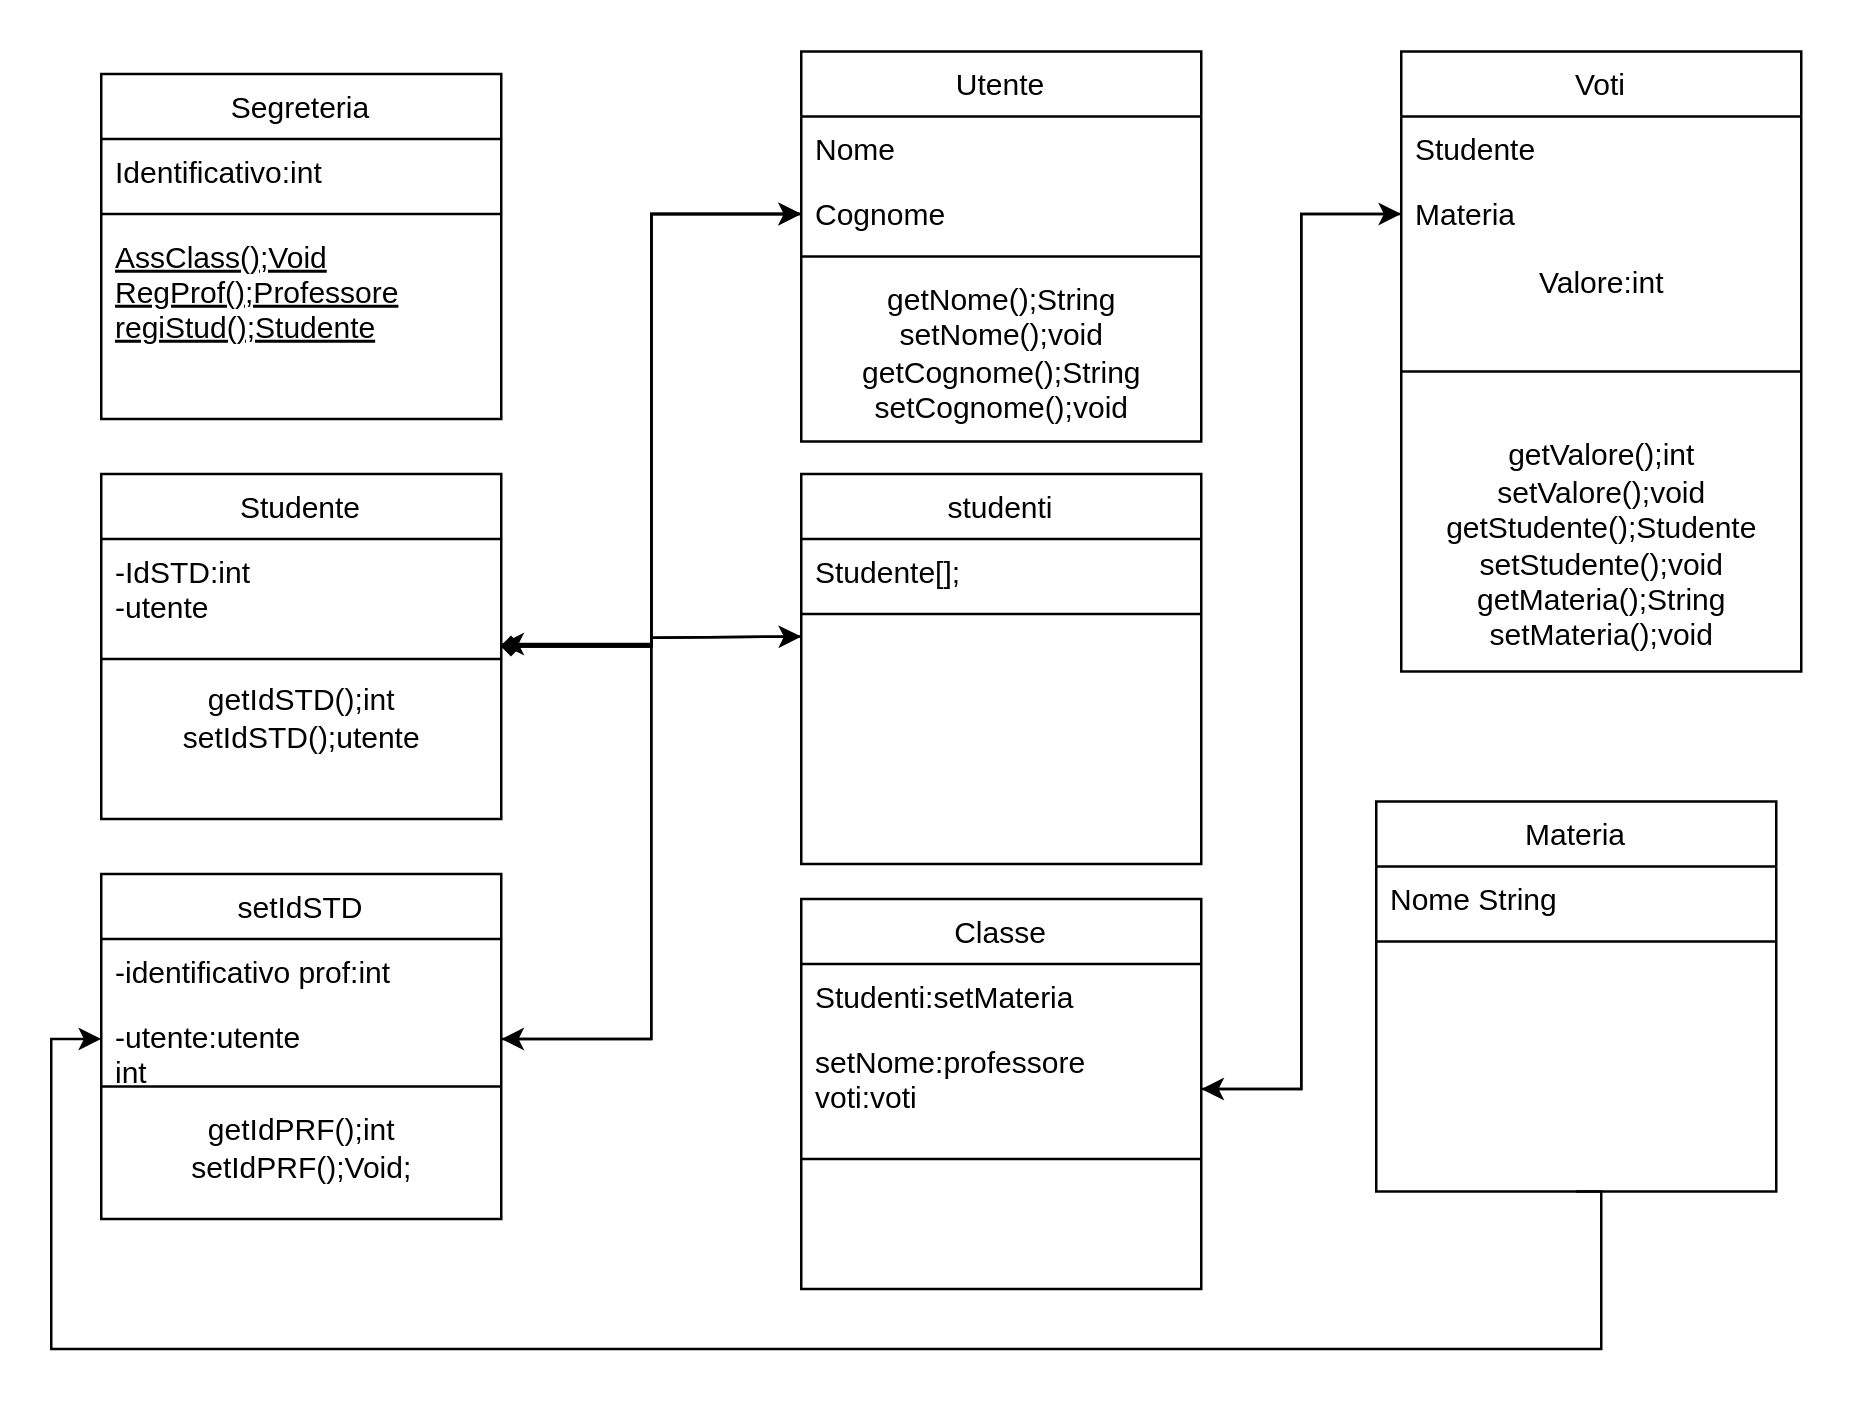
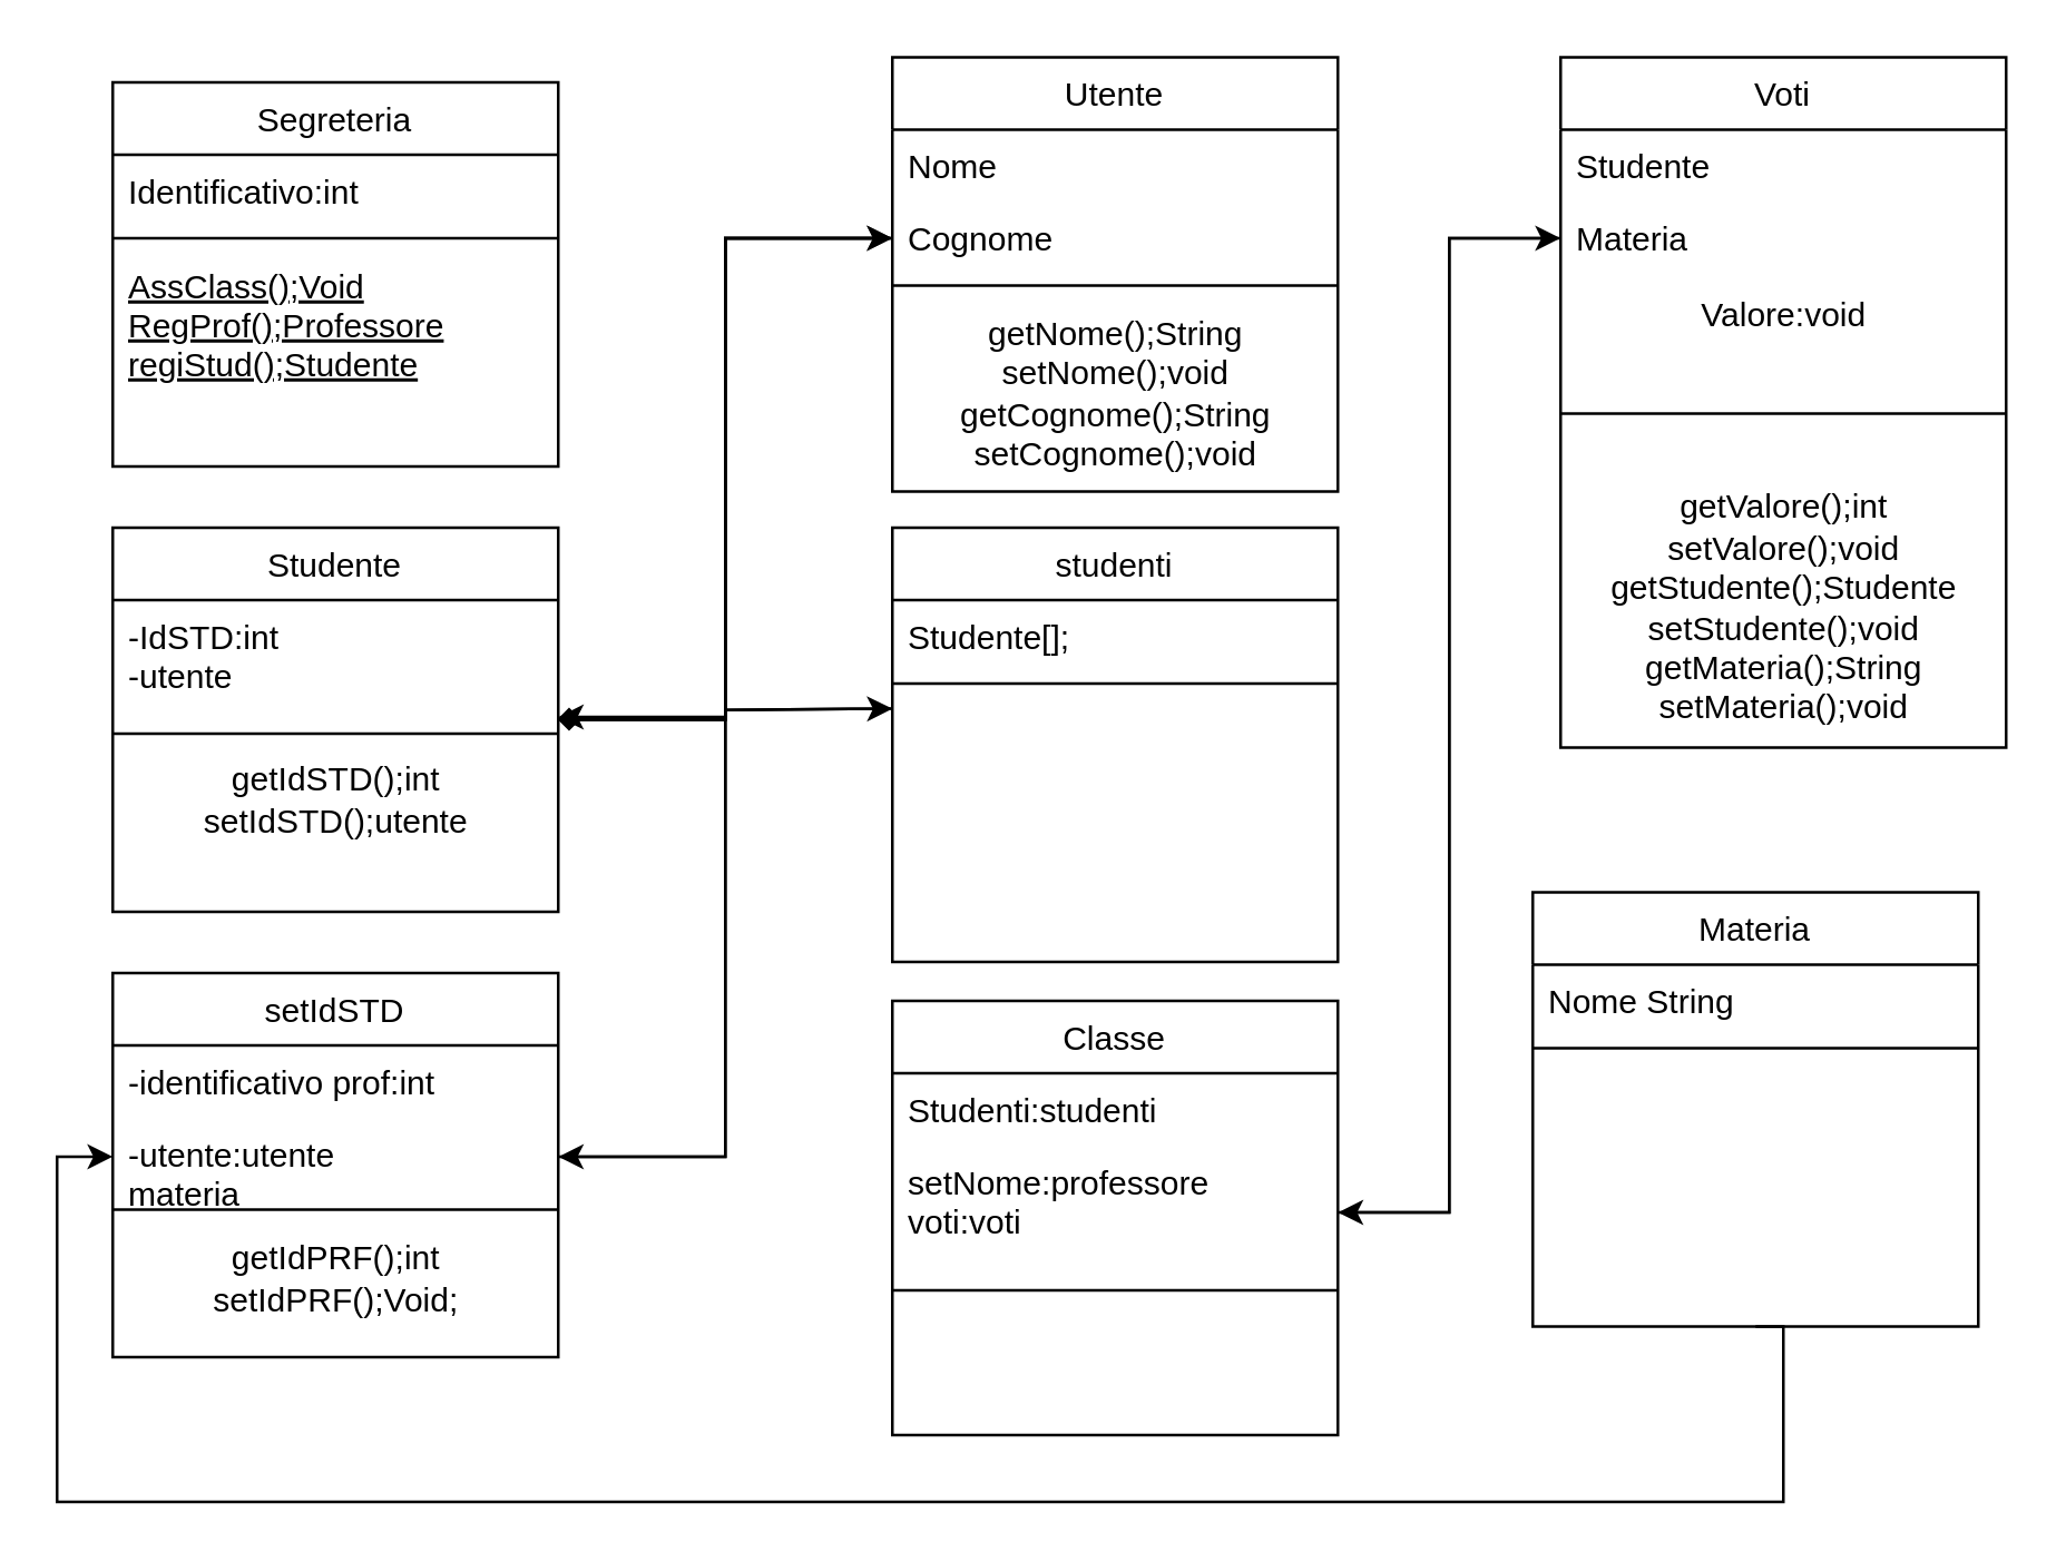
  <mxCell id="0" />
  <mxCell id="1" parent="0" />
  <mxCell id="2" style="edgeStyle=orthogonalEdgeStyle;rounded=0;orthogonalLoop=1;jettySize=auto;html=1;exitX=1;exitY=0.5;exitDx=0;exitDy=0;entryX=0;entryY=0.5;entryDx=0;entryDy=0;" edge="1" parent="1" source="4" target="10"><mxGeometry relative="1" as="geometry" /></mxCell>
  <mxCell id="3" style="edgeStyle=orthogonalEdgeStyle;rounded=0;orthogonalLoop=1;jettySize=auto;html=1;exitX=1;exitY=0.5;exitDx=0;exitDy=0;entryX=0;entryY=0.5;entryDx=0;entryDy=0;" edge="1" parent="1" source="4"><mxGeometry relative="1" as="geometry"><mxPoint x="320" y="254" as="targetPoint" /></mxGeometry></mxCell>
  <mxCell id="4" value="Studente" style="swimlane;fontStyle=0;align=center;verticalAlign=top;childLayout=stackLayout;horizontal=1;startSize=26;horizontalStack=0;resizeParent=1;resizeLast=0;collapsible=1;marginBottom=0;rounded=0;shadow=0;strokeWidth=1;" vertex="1" parent="1"><mxGeometry x="40" y="189" width="160" height="138" as="geometry"><mxRectangle x="130" y="380" width="160" height="26" as="alternateBounds" /></mxGeometry></mxCell>
  <mxCell id="5" value="-IdSTD:int&#10;-utente&#10;" style="text;align=left;verticalAlign=top;spacingLeft=4;spacingRight=4;overflow=hidden;rotatable=0;points=[[0,0.5],[1,0.5]];portConstraint=eastwest;" vertex="1" parent="4"><mxGeometry y="26" width="160" height="44" as="geometry" /></mxCell>
  <mxCell id="6" value="" style="line;html=1;strokeWidth=1;align=left;verticalAlign=middle;spacingTop=-1;spacingLeft=3;spacingRight=3;rotatable=0;labelPosition=right;points=[];portConstraint=eastwest;" vertex="1" parent="4"><mxGeometry y="70" width="160" height="8" as="geometry" /></mxCell>
  <mxCell id="7" value="&lt;div&gt;getIdSTD();int&lt;/div&gt;&lt;div&gt;setIdSTD();utente&lt;br&gt;&lt;/div&gt;" style="text;html=1;align=center;verticalAlign=middle;resizable=0;points=[];autosize=1;strokeColor=none;fillColor=none;" vertex="1" parent="4"><mxGeometry y="78" width="160" height="40" as="geometry" /></mxCell>
  <mxCell id="8" value="Utente" style="swimlane;fontStyle=0;align=center;verticalAlign=top;childLayout=stackLayout;horizontal=1;startSize=26;horizontalStack=0;resizeParent=1;resizeLast=0;collapsible=1;marginBottom=0;rounded=0;shadow=0;strokeWidth=1;" vertex="1" parent="1"><mxGeometry x="320" y="20" width="160" height="156" as="geometry"><mxRectangle x="130" y="380" width="160" height="26" as="alternateBounds" /></mxGeometry></mxCell>
  <mxCell id="9" value="Nome" style="text;align=left;verticalAlign=top;spacingLeft=4;spacingRight=4;overflow=hidden;rotatable=0;points=[[0,0.5],[1,0.5]];portConstraint=eastwest;" vertex="1" parent="8"><mxGeometry y="26" width="160" height="26" as="geometry" /></mxCell>
  <mxCell id="10" value="Cognome" style="text;align=left;verticalAlign=top;spacingLeft=4;spacingRight=4;overflow=hidden;rotatable=0;points=[[0,0.5],[1,0.5]];portConstraint=eastwest;rounded=0;shadow=0;html=0;" vertex="1" parent="8"><mxGeometry y="52" width="160" height="26" as="geometry" /></mxCell>
  <mxCell id="11" value="" style="line;html=1;strokeWidth=1;align=left;verticalAlign=middle;spacingTop=-1;spacingLeft=3;spacingRight=3;rotatable=0;labelPosition=right;points=[];portConstraint=eastwest;" vertex="1" parent="8"><mxGeometry y="78" width="160" height="8" as="geometry" /></mxCell>
  <mxCell id="12" value="&lt;div&gt;getNome();String&lt;/div&gt;&lt;div&gt;setNome();void&lt;/div&gt;&lt;div&gt;getCognome();String&lt;/div&gt;&lt;div&gt;setCognome();void&lt;/div&gt;" style="text;html=1;align=center;verticalAlign=middle;resizable=0;points=[];autosize=1;strokeColor=none;fillColor=none;" vertex="1" parent="8"><mxGeometry y="86" width="160" height="70" as="geometry" /></mxCell>
  <mxCell id="13" value="setIdSTD" style="swimlane;fontStyle=0;align=center;verticalAlign=top;childLayout=stackLayout;horizontal=1;startSize=26;horizontalStack=0;resizeParent=1;resizeLast=0;collapsible=1;marginBottom=0;rounded=0;shadow=0;strokeWidth=1;" vertex="1" parent="1"><mxGeometry x="40" y="349" width="160" height="138" as="geometry"><mxRectangle x="130" y="380" width="160" height="26" as="alternateBounds" /></mxGeometry></mxCell>
  <mxCell id="14" value="-identificativo prof:int" style="text;align=left;verticalAlign=top;spacingLeft=4;spacingRight=4;overflow=hidden;rotatable=0;points=[[0,0.5],[1,0.5]];portConstraint=eastwest;" vertex="1" parent="13"><mxGeometry y="26" width="160" height="26" as="geometry" /></mxCell>
- <mxCell id="15" value="-utente:utente&#10;int&#10;" style="text;align=left;verticalAlign=top;spacingLeft=4;spacingRight=4;overflow=hidden;rotatable=0;points=[[0,0.5],[1,0.5]];portConstraint=eastwest;rounded=0;shadow=0;html=0;" vertex="1" parent="13"><mxGeometry y="52" width="160" height="28" as="geometry" /></mxCell>
+ <mxCell id="15" value="-utente:utente&#10;materia&#10;" style="text;align=left;verticalAlign=top;spacingLeft=4;spacingRight=4;overflow=hidden;rotatable=0;points=[[0,0.5],[1,0.5]];portConstraint=eastwest;rounded=0;shadow=0;html=0;" vertex="1" parent="13"><mxGeometry y="52" width="160" height="28" as="geometry" /></mxCell>
  <mxCell id="16" value="" style="line;html=1;strokeWidth=1;align=left;verticalAlign=middle;spacingTop=-1;spacingLeft=3;spacingRight=3;rotatable=0;labelPosition=right;points=[];portConstraint=eastwest;" vertex="1" parent="13"><mxGeometry y="80" width="160" height="10" as="geometry" /></mxCell>
  <mxCell id="17" value="getIdPRF();int&lt;br&gt;setIdPRF();Void;" style="text;html=1;align=center;verticalAlign=middle;resizable=0;points=[];autosize=1;strokeColor=none;fillColor=none;" vertex="1" parent="13"><mxGeometry y="90" width="160" height="40" as="geometry" /></mxCell>
  <mxCell id="18" value="Segreteria" style="swimlane;fontStyle=0;align=center;verticalAlign=top;childLayout=stackLayout;horizontal=1;startSize=26;horizontalStack=0;resizeParent=1;resizeLast=0;collapsible=1;marginBottom=0;rounded=0;shadow=0;strokeWidth=1;" vertex="1" parent="1"><mxGeometry x="40" y="29" width="160" height="138" as="geometry"><mxRectangle x="130" y="380" width="160" height="26" as="alternateBounds" /></mxGeometry></mxCell>
  <mxCell id="19" value="Identificativo:int" style="text;align=left;verticalAlign=top;spacingLeft=4;spacingRight=4;overflow=hidden;rotatable=0;points=[[0,0.5],[1,0.5]];portConstraint=eastwest;" vertex="1" parent="18"><mxGeometry y="26" width="160" height="26" as="geometry" /></mxCell>
  <mxCell id="20" value="" style="line;html=1;strokeWidth=1;align=left;verticalAlign=middle;spacingTop=-1;spacingLeft=3;spacingRight=3;rotatable=0;labelPosition=right;points=[];portConstraint=eastwest;" vertex="1" parent="18"><mxGeometry y="52" width="160" height="8" as="geometry" /></mxCell>
  <mxCell id="21" value="AssClass();Void&#10;RegProf();Professore&#10;regiStud();Studente&#10;" style="text;align=left;verticalAlign=top;spacingLeft=4;spacingRight=4;overflow=hidden;rotatable=0;points=[[0,0.5],[1,0.5]];portConstraint=eastwest;fontStyle=4" vertex="1" parent="18"><mxGeometry y="60" width="160" height="70" as="geometry" /></mxCell>
  <mxCell id="22" style="edgeStyle=orthogonalEdgeStyle;rounded=0;orthogonalLoop=1;jettySize=auto;html=1;exitX=0;exitY=0.5;exitDx=0;exitDy=0;entryX=0.998;entryY=0.973;entryDx=0;entryDy=0;entryPerimeter=0;endArrow=diamond;" edge="1" parent="1" source="10" target="5"><mxGeometry relative="1" as="geometry" /></mxCell>
  <mxCell id="23" style="edgeStyle=orthogonalEdgeStyle;rounded=0;orthogonalLoop=1;jettySize=auto;html=1;exitX=1;exitY=0.5;exitDx=0;exitDy=0;" edge="1" parent="1" source="15" target="10"><mxGeometry relative="1" as="geometry" /></mxCell>
  <mxCell id="24" style="edgeStyle=orthogonalEdgeStyle;rounded=0;orthogonalLoop=1;jettySize=auto;html=1;exitX=0;exitY=0.5;exitDx=0;exitDy=0;entryX=1;entryY=0.5;entryDx=0;entryDy=0;" edge="1" parent="1" source="10" target="15"><mxGeometry relative="1" as="geometry" /></mxCell>
  <mxCell id="25" value="Classe" style="swimlane;fontStyle=0;align=center;verticalAlign=top;childLayout=stackLayout;horizontal=1;startSize=26;horizontalStack=0;resizeParent=1;resizeLast=0;collapsible=1;marginBottom=0;rounded=0;shadow=0;strokeWidth=1;" vertex="1" parent="1"><mxGeometry x="320" y="359" width="160" height="156" as="geometry"><mxRectangle x="130" y="380" width="160" height="26" as="alternateBounds" /></mxGeometry></mxCell>
- <mxCell id="26" value="Studenti:setMateria" style="text;align=left;verticalAlign=top;spacingLeft=4;spacingRight=4;overflow=hidden;rotatable=0;points=[[0,0.5],[1,0.5]];portConstraint=eastwest;" vertex="1" parent="25"><mxGeometry y="26" width="160" height="26" as="geometry" /></mxCell>
+ <mxCell id="26" value="Studenti:studenti" style="text;align=left;verticalAlign=top;spacingLeft=4;spacingRight=4;overflow=hidden;rotatable=0;points=[[0,0.5],[1,0.5]];portConstraint=eastwest;" vertex="1" parent="25"><mxGeometry y="26" width="160" height="26" as="geometry" /></mxCell>
  <mxCell id="27" value="setNome:professore&#10;voti:voti&#10;" style="text;align=left;verticalAlign=top;spacingLeft=4;spacingRight=4;overflow=hidden;rotatable=0;points=[[0,0.5],[1,0.5]];portConstraint=eastwest;rounded=0;shadow=0;html=0;" vertex="1" parent="25"><mxGeometry y="52" width="160" height="48" as="geometry" /></mxCell>
  <mxCell id="28" value="" style="line;html=1;strokeWidth=1;align=left;verticalAlign=middle;spacingTop=-1;spacingLeft=3;spacingRight=3;rotatable=0;labelPosition=right;points=[];portConstraint=eastwest;" vertex="1" parent="25"><mxGeometry y="100" width="160" height="8" as="geometry" /></mxCell>
  <mxCell id="29" value="studenti" style="swimlane;fontStyle=0;align=center;verticalAlign=top;childLayout=stackLayout;horizontal=1;startSize=26;horizontalStack=0;resizeParent=1;resizeLast=0;collapsible=1;marginBottom=0;rounded=0;shadow=0;strokeWidth=1;" vertex="1" parent="1"><mxGeometry x="320" y="189" width="160" height="156" as="geometry"><mxRectangle x="130" y="380" width="160" height="26" as="alternateBounds" /></mxGeometry></mxCell>
  <mxCell id="30" value="Studente[];" style="text;align=left;verticalAlign=top;spacingLeft=4;spacingRight=4;overflow=hidden;rotatable=0;points=[[0,0.5],[1,0.5]];portConstraint=eastwest;" vertex="1" parent="29"><mxGeometry y="26" width="160" height="26" as="geometry" /></mxCell>
  <mxCell id="31" value="" style="line;html=1;strokeWidth=1;align=left;verticalAlign=middle;spacingTop=-1;spacingLeft=3;spacingRight=3;rotatable=0;labelPosition=right;points=[];portConstraint=eastwest;" vertex="1" parent="29"><mxGeometry y="52" width="160" height="8" as="geometry" /></mxCell>
  <mxCell id="32" style="edgeStyle=orthogonalEdgeStyle;rounded=0;orthogonalLoop=1;jettySize=auto;html=1;exitX=0;exitY=0.5;exitDx=0;exitDy=0;entryX=1;entryY=0.955;entryDx=0;entryDy=0;entryPerimeter=0;" edge="1" parent="1" target="5"><mxGeometry relative="1" as="geometry"><mxPoint x="320" y="254" as="sourcePoint" /></mxGeometry></mxCell>
  <mxCell id="33" value="Voti" style="swimlane;fontStyle=0;align=center;verticalAlign=top;childLayout=stackLayout;horizontal=1;startSize=26;horizontalStack=0;resizeParent=1;resizeLast=0;collapsible=1;marginBottom=0;rounded=0;shadow=0;strokeWidth=1;" vertex="1" parent="1"><mxGeometry x="560" y="20" width="160" height="248" as="geometry"><mxRectangle x="130" y="380" width="160" height="26" as="alternateBounds" /></mxGeometry></mxCell>
  <mxCell id="34" value="Studente" style="text;align=left;verticalAlign=top;spacingLeft=4;spacingRight=4;overflow=hidden;rotatable=0;points=[[0,0.5],[1,0.5]];portConstraint=eastwest;" vertex="1" parent="33"><mxGeometry y="26" width="160" height="26" as="geometry" /></mxCell>
  <mxCell id="35" value="Materia" style="text;align=left;verticalAlign=top;spacingLeft=4;spacingRight=4;overflow=hidden;rotatable=0;points=[[0,0.5],[1,0.5]];portConstraint=eastwest;rounded=0;shadow=0;html=0;" vertex="1" parent="33"><mxGeometry y="52" width="160" height="26" as="geometry" /></mxCell>
- <mxCell id="36" value="Valore:int" style="text;html=1;align=center;verticalAlign=middle;resizable=0;points=[];autosize=1;strokeColor=none;fillColor=none;" vertex="1" parent="33"><mxGeometry y="78" width="160" height="30" as="geometry" /></mxCell>
+ <mxCell id="36" value="Valore:void" style="text;html=1;align=center;verticalAlign=middle;resizable=0;points=[];autosize=1;strokeColor=none;fillColor=none;" vertex="1" parent="33"><mxGeometry y="78" width="160" height="30" as="geometry" /></mxCell>
  <mxCell id="37" value="" style="line;html=1;strokeWidth=1;align=left;verticalAlign=middle;spacingTop=-1;spacingLeft=3;spacingRight=3;rotatable=0;labelPosition=right;points=[];portConstraint=eastwest;" vertex="1" parent="33"><mxGeometry y="108" width="160" height="40" as="geometry" /></mxCell>
  <mxCell id="38" value="&lt;div&gt;getValore();int&lt;/div&gt;&lt;div&gt;setValore();void&lt;div&gt;getStudente();Studente&lt;/div&gt;&lt;div&gt;setStudente();void&lt;div&gt;getMateria();String&lt;/div&gt;&lt;div&gt;setMateria();void&lt;/div&gt;&lt;/div&gt;&lt;/div&gt;" style="text;html=1;align=center;verticalAlign=middle;resizable=0;points=[];autosize=1;strokeColor=none;fillColor=none;" vertex="1" parent="33"><mxGeometry y="148" width="160" height="100" as="geometry" /></mxCell>
  <mxCell id="39" style="edgeStyle=orthogonalEdgeStyle;rounded=0;orthogonalLoop=1;jettySize=auto;html=1;exitX=0;exitY=0.5;exitDx=0;exitDy=0;entryX=1;entryY=0.5;entryDx=0;entryDy=0;" edge="1" parent="1" source="35" target="27"><mxGeometry relative="1" as="geometry" /></mxCell>
  <mxCell id="40" style="edgeStyle=orthogonalEdgeStyle;rounded=0;orthogonalLoop=1;jettySize=auto;html=1;exitX=1;exitY=0.5;exitDx=0;exitDy=0;entryX=0;entryY=0.5;entryDx=0;entryDy=0;" edge="1" parent="1" source="27" target="35"><mxGeometry relative="1" as="geometry" /></mxCell>
  <mxCell id="41" style="edgeStyle=orthogonalEdgeStyle;rounded=0;orthogonalLoop=1;jettySize=auto;html=1;exitX=0.5;exitY=1;exitDx=0;exitDy=0;entryX=0;entryY=0.5;entryDx=0;entryDy=0;" edge="1" parent="1" source="42" target="15"><mxGeometry relative="1" as="geometry"><Array as="points"><mxPoint x="640" y="539" /><mxPoint x="20" y="539" /><mxPoint x="20" y="415" /></Array></mxGeometry></mxCell>
  <mxCell id="42" value="Materia" style="swimlane;fontStyle=0;align=center;verticalAlign=top;childLayout=stackLayout;horizontal=1;startSize=26;horizontalStack=0;resizeParent=1;resizeLast=0;collapsible=1;marginBottom=0;rounded=0;shadow=0;strokeWidth=1;" vertex="1" parent="1"><mxGeometry x="550" y="320" width="160" height="156" as="geometry"><mxRectangle x="130" y="380" width="160" height="26" as="alternateBounds" /></mxGeometry></mxCell>
  <mxCell id="43" value="Nome String" style="text;align=left;verticalAlign=top;spacingLeft=4;spacingRight=4;overflow=hidden;rotatable=0;points=[[0,0.5],[1,0.5]];portConstraint=eastwest;" vertex="1" parent="42"><mxGeometry y="26" width="160" height="26" as="geometry" /></mxCell>
  <mxCell id="44" value="" style="line;html=1;strokeWidth=1;align=left;verticalAlign=middle;spacingTop=-1;spacingLeft=3;spacingRight=3;rotatable=0;labelPosition=right;points=[];portConstraint=eastwest;" vertex="1" parent="42"><mxGeometry y="52" width="160" height="8" as="geometry" /></mxCell>
